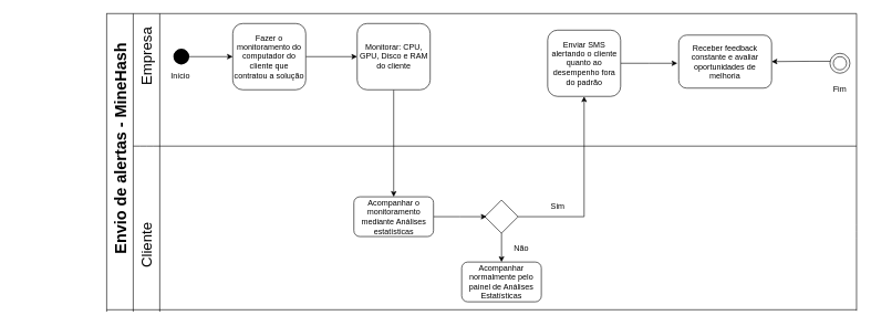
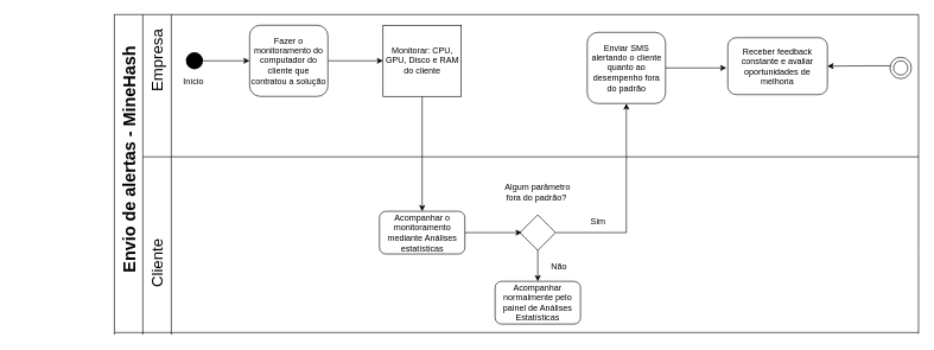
  <mxCell id="0" />
  <mxCell id="1" parent="0" />
  <mxCell id="2" value="" style="endArrow=none;html=1;" edge="1" parent="1"><mxGeometry width="50" height="50" relative="1" as="geometry"><mxPoint x="240" y="470" as="sourcePoint" /><mxPoint x="240" y="20" as="targetPoint" /></mxGeometry></mxCell>
  <mxCell id="3" value="" style="endArrow=none;html=1;" edge="1" parent="1"><mxGeometry width="50" height="50" relative="1" as="geometry"><mxPoint x="159.5" y="20" as="sourcePoint" /><mxPoint x="1290" y="20" as="targetPoint" /></mxGeometry></mxCell>
  <mxCell id="4" value="" style="endArrow=none;html=1;horizontal=1;verticalAlign=bottom;align=right;labelPosition=left;verticalLabelPosition=top;" edge="1" parent="1"><mxGeometry width="50" height="50" relative="1" as="geometry"><mxPoint x="200" y="20" as="sourcePoint" /><mxPoint x="200" y="470" as="targetPoint" /></mxGeometry></mxCell>
  <mxCell id="5" value="" style="endArrow=none;html=1;" edge="1" parent="1"><mxGeometry width="50" height="50" relative="1" as="geometry"><mxPoint x="200" y="220" as="sourcePoint" /><mxPoint x="240" y="220" as="targetPoint" /><Array as="points"><mxPoint x="220" y="220" /></Array></mxGeometry></mxCell>
  <mxCell id="6" value="" style="endArrow=none;html=1;" edge="1" parent="1"><mxGeometry width="50" height="50" relative="1" as="geometry"><mxPoint x="1290" y="468.5" as="sourcePoint" /><mxPoint x="1290" y="20" as="targetPoint" /><Array as="points"><mxPoint x="1290" y="348.5" /></Array></mxGeometry></mxCell>
  <mxCell id="7" value="Envio de alertas - MineHash" style="text;html=1;resizable=0;points=[];autosize=1;align=left;verticalAlign=top;spacingTop=-4;rotation=-90;strokeWidth=15;fontSize=24;fontStyle=1" vertex="1" parent="1"><mxGeometry x="20" y="210" width="320" height="30" as="geometry" /></mxCell>
  <mxCell id="8" value="&lt;div style=&quot;text-align: justify ; font-size: 22px&quot;&gt;Empresa&lt;/div&gt;&lt;div style=&quot;text-align: justify ; font-size: 22px&quot;&gt;&lt;br&gt;&lt;/div&gt;" style="text;html=1;resizable=0;points=[];autosize=1;align=center;verticalAlign=top;spacingTop=-4;fontSize=22;rotation=-90;" vertex="1" parent="1"><mxGeometry x="180" y="60" width="100" height="50" as="geometry" /></mxCell>
  <mxCell id="9" value="&lt;div style=&quot;text-align: justify&quot;&gt;Cliente&lt;/div&gt;&lt;div style=&quot;text-align: justify&quot;&gt;&lt;br&gt;&lt;/div&gt;" style="text;html=1;resizable=0;points=[];autosize=1;align=center;verticalAlign=top;spacingTop=-4;fontSize=22;rotation=-90;" vertex="1" parent="1"><mxGeometry x="190" y="345" width="80" height="50" as="geometry" /></mxCell>
  <mxCell id="10" style="edgeStyle=orthogonalEdgeStyle;rounded=0;orthogonalLoop=1;jettySize=auto;html=1;entryX=0.5;entryY=1;entryDx=0;entryDy=0;" edge="1" parent="1" source="12" target="34"><mxGeometry relative="1" as="geometry" /></mxCell>
  <mxCell id="11" style="edgeStyle=orthogonalEdgeStyle;rounded=0;orthogonalLoop=1;jettySize=auto;html=1;entryX=0.5;entryY=0;entryDx=0;entryDy=0;" edge="1" parent="1" source="12" target="22"><mxGeometry relative="1" as="geometry" /></mxCell>
  <mxCell id="12" value="" style="rhombus;whiteSpace=wrap;html=1;fontSize=12;" vertex="1" parent="1"><mxGeometry x="730" y="301.5" width="50" height="50" as="geometry" /></mxCell>
  <mxCell id="13" value="" style="ellipse;whiteSpace=wrap;html=1;aspect=fixed;" vertex="1" parent="1"><mxGeometry x="1255" y="85" width="20" height="20" as="geometry" /></mxCell>
  <mxCell id="14" style="edgeStyle=orthogonalEdgeStyle;rounded=0;orthogonalLoop=1;jettySize=auto;html=1;entryX=1;entryY=0.5;entryDx=0;entryDy=0;" edge="1" parent="1" source="15" target="30"><mxGeometry relative="1" as="geometry"><Array as="points"><mxPoint x="1220" y="92" /><mxPoint x="1220" y="92" /></Array></mxGeometry></mxCell>
  <mxCell id="15" value="" style="ellipse;whiteSpace=wrap;html=1;aspect=fixed;fillColor=none;" vertex="1" parent="1"><mxGeometry x="1250" y="80" width="30" height="30" as="geometry" /></mxCell>
  <mxCell id="16" value="Não" style="text;html=1;strokeColor=none;fillColor=none;align=center;verticalAlign=middle;whiteSpace=wrap;rounded=0;opacity=0;fontSize=12;" vertex="1" parent="1"><mxGeometry x="765" y="363.5" width="40" height="20" as="geometry" /></mxCell>
  <mxCell id="17" value="Sim" style="text;html=1;strokeColor=none;fillColor=none;align=center;verticalAlign=middle;whiteSpace=wrap;rounded=0;opacity=0;fontSize=12;" vertex="1" parent="1"><mxGeometry x="819.5" y="301.5" width="40" height="20" as="geometry" /></mxCell>
- <mxCell id="18" value="Fim" style="text;html=1;strokeColor=none;fillColor=none;align=center;verticalAlign=middle;whiteSpace=wrap;rounded=0;opacity=0;" vertex="1" parent="1"><mxGeometry x="1245" y="125" width="40" height="20" as="geometry" /></mxCell>
  <mxCell id="19" value="" style="edgeStyle=orthogonalEdgeStyle;rounded=0;orthogonalLoop=1;jettySize=auto;html=1;" edge="1" parent="1" source="20"><mxGeometry relative="1" as="geometry"><mxPoint x="732.5" y="326.5" as="targetPoint" /></mxGeometry></mxCell>
  <mxCell id="20" value="Acompanhar o monitoramento mediante Análises estatísticas" style="rounded=1;whiteSpace=wrap;html=1;fontSize=12;" vertex="1" parent="1"><mxGeometry x="532.5" y="296.5" width="120" height="60" as="geometry" /></mxCell>
+ <mxCell id="21" value="Algum parâmetro fora do padrão?&amp;nbsp;" style="text;html=1;strokeColor=none;fillColor=none;align=center;verticalAlign=middle;whiteSpace=wrap;rounded=0;fontSize=12;" vertex="1" parent="1"><mxGeometry x="705" y="255" width="100" height="30" as="geometry" /></mxCell>
  <mxCell id="22" value="Acompanhar normalmente pelo painel de Análises Estatísticas" style="rounded=1;whiteSpace=wrap;html=1;fontSize=12;" vertex="1" parent="1"><mxGeometry x="695" y="395" width="120" height="60" as="geometry" /></mxCell>
  <mxCell id="23" style="edgeStyle=orthogonalEdgeStyle;rounded=0;orthogonalLoop=1;jettySize=auto;html=1;entryX=0;entryY=0.5;entryDx=0;entryDy=0;fontSize=12;fontColor=#000000;align=center;" edge="1" parent="1" source="24" target="27"><mxGeometry relative="1" as="geometry"><mxPoint x="377.5" y="69" as="targetPoint" /></mxGeometry></mxCell>
  <mxCell id="24" value="" style="ellipse;html=1;aspect=fixed;strokeWidth=9;fontSize=12;align=center;labelBackgroundColor=none;fontColor=#000000;strokeColor=#000000;fillColor=#000000;" vertex="1" parent="1"><mxGeometry x="265" y="77.5" width="15" height="15" as="geometry" /></mxCell>
  <mxCell id="25" value="Início&amp;nbsp;" style="text;html=1;strokeColor=none;fillColor=none;align=center;verticalAlign=middle;whiteSpace=wrap;rounded=0;opacity=0;fontSize=12;" vertex="1" parent="1"><mxGeometry x="252.5" y="105" width="40" height="20" as="geometry" /></mxCell>
  <mxCell id="26" value="" style="edgeStyle=orthogonalEdgeStyle;rounded=0;orthogonalLoop=1;jettySize=auto;html=1;fontSize=12;" edge="1" parent="1" source="27" target="29"><mxGeometry relative="1" as="geometry" /></mxCell>
  <mxCell id="27" value="Fazer o monitoramento do computador do cliente que contratou a solução" style="rounded=1;whiteSpace=wrap;html=1;fontSize=12;" vertex="1" parent="1"><mxGeometry x="350" y="35" width="110" height="100" as="geometry" /></mxCell>
  <mxCell id="28" style="edgeStyle=orthogonalEdgeStyle;rounded=0;orthogonalLoop=1;jettySize=auto;html=1;entryX=0.5;entryY=0;entryDx=0;entryDy=0;fontSize=12;" edge="1" parent="1" source="29" target="20"><mxGeometry relative="1" as="geometry" /></mxCell>
- <mxCell id="29" value="&lt;span style=&quot;white-space: normal ; font-size: 12px&quot;&gt;Monitorar: CPU, GPU, Disco e RAM do cliente&lt;/span&gt;" style="rounded=1;whiteSpace=wrap;html=1;fontSize=12;" vertex="1" parent="1"><mxGeometry x="537.5" y="35" width="110" height="100" as="geometry" /></mxCell>
+ <mxCell id="29" value="&lt;span style=&quot;white-space: normal ; font-size: 12px&quot;&gt;Monitorar: CPU, GPU, Disco e RAM do cliente&lt;/span&gt;" style="whiteSpace=wrap;html=1;fontSize=12;rounded=0;" vertex="1" parent="1"><mxGeometry x="537.5" y="35" width="110" height="100" as="geometry" /></mxCell>
  <mxCell id="30" value="Receber feedback constante e avaliar oportunidades de melhoria" style="rounded=1;whiteSpace=wrap;html=1;fontSize=12;" vertex="1" parent="1"><mxGeometry x="1022" y="52.5" width="140" height="80" as="geometry" /></mxCell>
  <mxCell id="31" value="" style="endArrow=none;html=1;" edge="1" parent="1"><mxGeometry width="50" height="50" relative="1" as="geometry"><mxPoint x="240" y="220" as="sourcePoint" /><mxPoint x="1290" y="220" as="targetPoint" /></mxGeometry></mxCell>
  <mxCell id="32" value="" style="endArrow=none;html=1;" edge="1" parent="1"><mxGeometry width="50" height="50" relative="1" as="geometry"><mxPoint x="160" y="467" as="sourcePoint" /><mxPoint x="1290" y="467" as="targetPoint" /></mxGeometry></mxCell>
  <mxCell id="33" value="" style="edgeStyle=orthogonalEdgeStyle;rounded=0;orthogonalLoop=1;jettySize=auto;html=1;" edge="1" parent="1" source="34"><mxGeometry relative="1" as="geometry"><mxPoint x="1020" y="95" as="targetPoint" /></mxGeometry></mxCell>
  <mxCell id="34" value="&lt;span style=&quot;white-space: normal ; font-size: 12px&quot;&gt;Enviar SMS alertando o cliente quanto ao desempenho fora do padrão&lt;/span&gt;" style="rounded=1;whiteSpace=wrap;html=1;fontSize=12;" vertex="1" parent="1"><mxGeometry x="824.5" y="45" width="110" height="100" as="geometry" /></mxCell>
  <mxCell id="35" value="" style="endArrow=none;html=1;horizontal=1;verticalAlign=bottom;align=right;labelPosition=left;verticalLabelPosition=top;" edge="1" parent="1"><mxGeometry width="50" height="50" relative="1" as="geometry"><mxPoint x="160" y="20" as="sourcePoint" /><mxPoint x="160" y="470" as="targetPoint" /></mxGeometry></mxCell>
